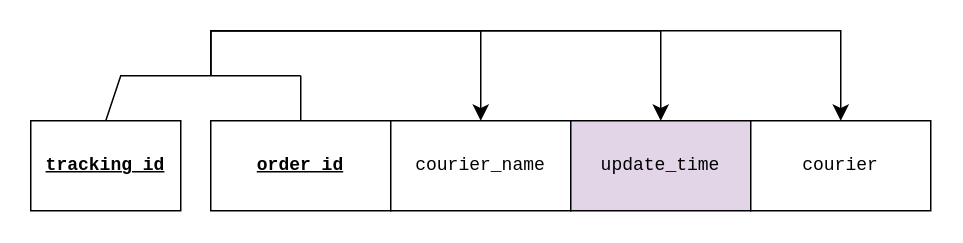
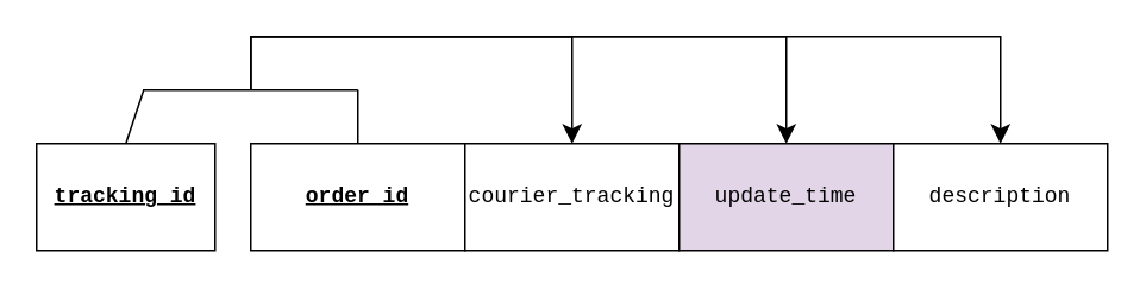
  <mxCell id="0" />
  <mxCell id="1" parent="0" />
  <mxCell id="2" value="tracking_id" style="rounded=0;whiteSpace=wrap;html=1;fontStyle=5;fontFamily=Courier New;labelBackgroundColor=none;" vertex="1" parent="1"><mxGeometry x="20" y="80" width="100" height="60" as="geometry" /></mxCell>
  <mxCell id="3" value="order_id" style="rounded=0;whiteSpace=wrap;html=1;fontStyle=5;fontFamily=Courier New;labelBackgroundColor=none;" vertex="1" parent="1"><mxGeometry x="140" y="80" width="120" height="60" as="geometry" /></mxCell>
- <mxCell id="4" value="courier_name" style="rounded=0;whiteSpace=wrap;html=1;fontFamily=Courier New;labelBackgroundColor=none;" vertex="1" parent="1"><mxGeometry x="260" y="80" width="120" height="60" as="geometry" /></mxCell>
+ <mxCell id="4" value="courier_tracking" style="rounded=0;whiteSpace=wrap;html=1;fontFamily=Courier New;labelBackgroundColor=none;" vertex="1" parent="1"><mxGeometry x="260" y="80" width="120" height="60" as="geometry" /></mxCell>
  <mxCell id="5" value="update_time" style="rounded=0;whiteSpace=wrap;html=1;fontFamily=Courier New;labelBackgroundColor=none;fillColor=#e1d5e7;" vertex="1" parent="1"><mxGeometry x="380" y="80" width="120" height="60" as="geometry" /></mxCell>
- <mxCell id="6" value="courier" style="rounded=0;whiteSpace=wrap;html=1;fontFamily=Courier New;labelBackgroundColor=none;" vertex="1" parent="1"><mxGeometry x="500" y="80" width="120" height="60" as="geometry" /></mxCell>
+ <mxCell id="6" value="description" style="rounded=0;whiteSpace=wrap;html=1;fontFamily=Courier New;labelBackgroundColor=none;" vertex="1" parent="1"><mxGeometry x="500" y="80" width="120" height="60" as="geometry" /></mxCell>
  <mxCell id="7" value="" style="endArrow=none;html=1;rounded=0;exitX=0.5;exitY=0;exitDx=0;exitDy=0;" edge="1" parent="1" source="2"><mxGeometry width="50" height="50" relative="1" as="geometry"><mxPoint x="300" y="120" as="sourcePoint" /><mxPoint x="200" y="50" as="targetPoint" /><Array as="points"><mxPoint x="80" y="50" /><mxPoint x="140" y="50" /></Array></mxGeometry></mxCell>
  <mxCell id="8" value="" style="endArrow=none;html=1;rounded=0;exitX=0.5;exitY=0;exitDx=0;exitDy=0;" edge="1" parent="1" source="3"><mxGeometry width="50" height="50" relative="1" as="geometry"><mxPoint x="300" y="120" as="sourcePoint" /><mxPoint x="200" y="50" as="targetPoint" /></mxGeometry></mxCell>
  <mxCell id="9" value="" style="edgeStyle=elbowEdgeStyle;elbow=vertical;endArrow=classic;html=1;curved=0;rounded=0;endSize=8;startSize=8;entryX=0.5;entryY=0;entryDx=0;entryDy=0;" edge="1" parent="1" target="4"><mxGeometry width="50" height="50" relative="1" as="geometry"><mxPoint x="140" y="50" as="sourcePoint" /><mxPoint x="350" y="70" as="targetPoint" /><Array as="points"><mxPoint x="230" y="20" /></Array></mxGeometry></mxCell>
  <mxCell id="10" value="" style="edgeStyle=elbowEdgeStyle;elbow=vertical;endArrow=classic;html=1;curved=0;rounded=0;endSize=8;startSize=8;entryX=0.5;entryY=0;entryDx=0;entryDy=0;" edge="1" parent="1" target="5"><mxGeometry width="50" height="50" relative="1" as="geometry"><mxPoint x="140" y="50" as="sourcePoint" /><mxPoint x="350" y="70" as="targetPoint" /><Array as="points"><mxPoint x="290" y="20" /></Array></mxGeometry></mxCell>
  <mxCell id="11" value="" style="edgeStyle=elbowEdgeStyle;elbow=vertical;endArrow=classic;html=1;curved=0;rounded=0;endSize=8;startSize=8;entryX=0.5;entryY=0;entryDx=0;entryDy=0;" edge="1" parent="1" target="6"><mxGeometry width="50" height="50" relative="1" as="geometry"><mxPoint x="140" y="50" as="sourcePoint" /><mxPoint x="350" y="70" as="targetPoint" /><Array as="points"><mxPoint x="350" y="20" /></Array></mxGeometry></mxCell>
